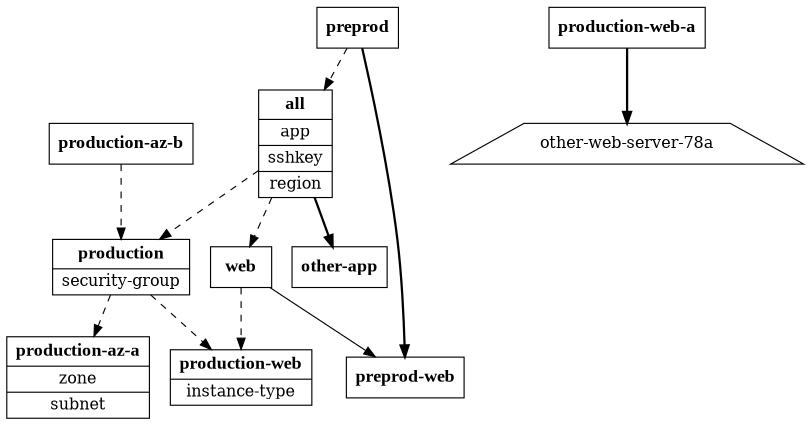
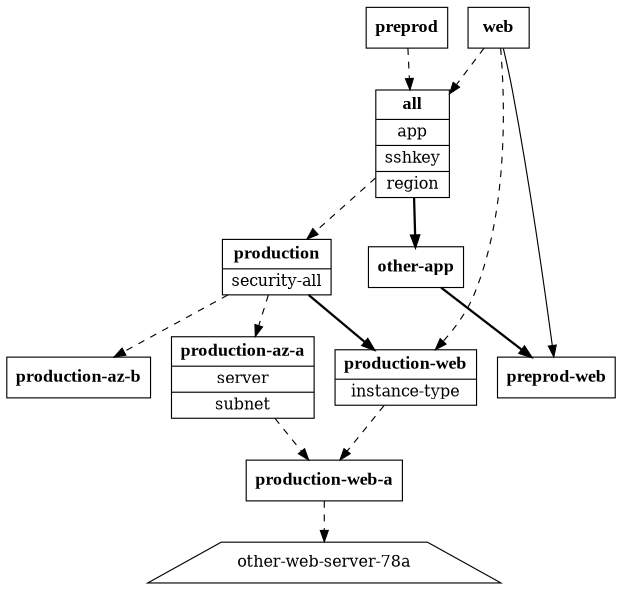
  digraph {
    node [shape=record]
    edge [style=dashed]
    n1 [label=<{<font face="Times New Roman, Bold" point-size="16">all</font>|app|sshkey|region}>]
-   n2 [label=<{<font face="Times New Roman, Bold" point-size="16">production</font>|security-group}>]
+   n2 [label=<{<font face="Times New Roman, Bold" point-size="16">production</font>|security-all}>]
    n3 [label=<<font face="Times New Roman, Bold" point-size="16">web</font>>]
    n4 [label=<<font face="Times New Roman, Bold" point-size="16">other-app</font>>]
-   n5 [label=<{<font face="Times New Roman, Bold" point-size="16">production-az-a</font>|zone|subnet}>]
+   n5 [label=<{<font face="Times New Roman, Bold" point-size="16">production-az-a</font>|server|subnet}>]
    n6 [label=<<font face="Times New Roman, Bold" point-size="16">production-az-b</font>>]
    n7 [label=<{<font face="Times New Roman, Bold" point-size="16">production-web</font>|instance-type}>]
    n8 [label=<<font face="Times New Roman, Bold" point-size="16">preprod</font>>]
    n9 [label=<<font face="Times New Roman, Bold" point-size="16">preprod-web</font>>]
    n10 [label=<<font face="Times New Roman, Bold" point-size="16">production-web-a</font>>]
    n11 [label="other-web-server-78a" shape=trapezium]
    n1 -> n2
-   n1 -> n3
+   n3 -> n1
    n1 -> n4 [style=bold]
    n2 -> n5
-   n6 -> n2
-   n2 -> n7
+   n2 -> n6
+   n2 -> n7 [style=bold]
    n3 -> n7
    n3 -> n9 [style=solid]
+   n5 -> n10
+   n7 -> n10
    n8 -> n1
-   n8 -> n9 [style=bold]
-   n10 -> n11 [style=bold]
+   n4 -> n9 [style=bold]
+   n10 -> n11
  }
